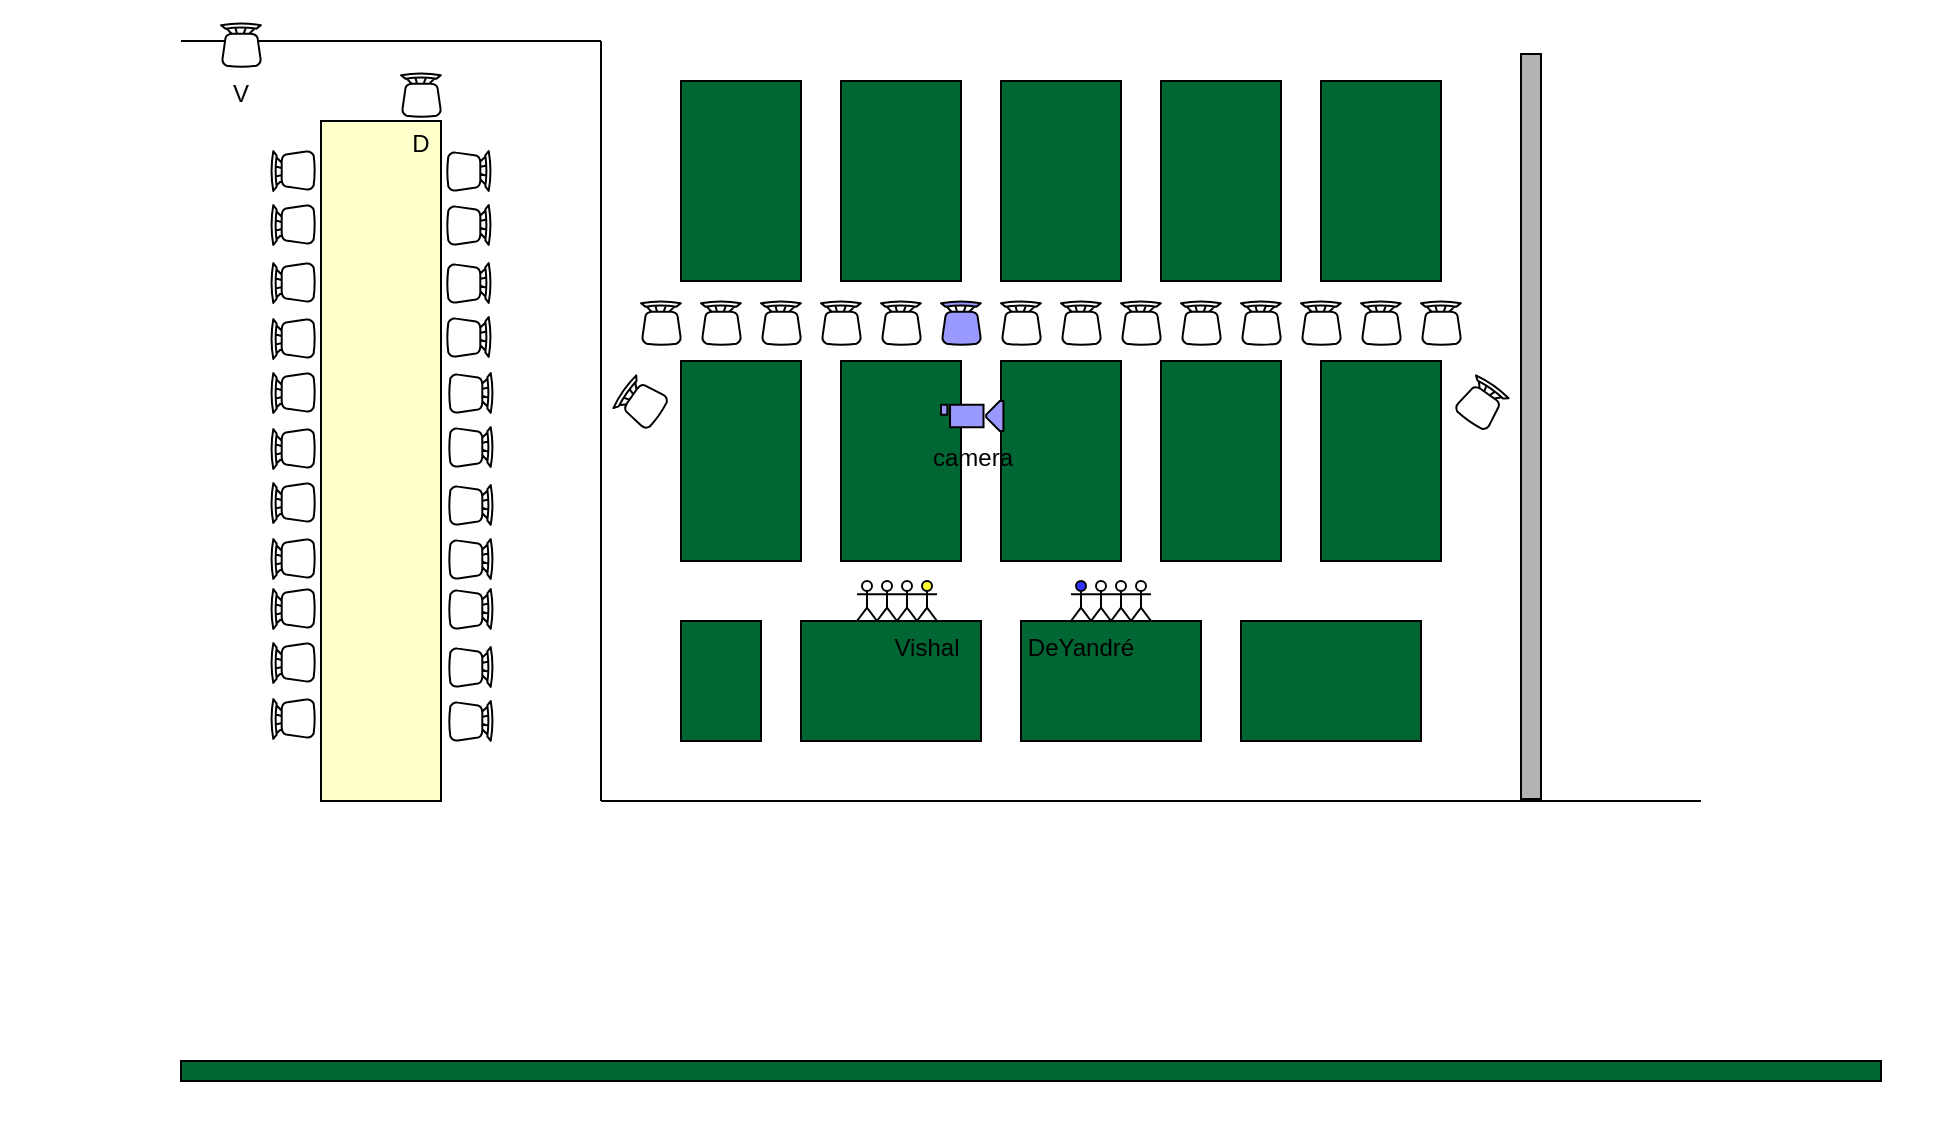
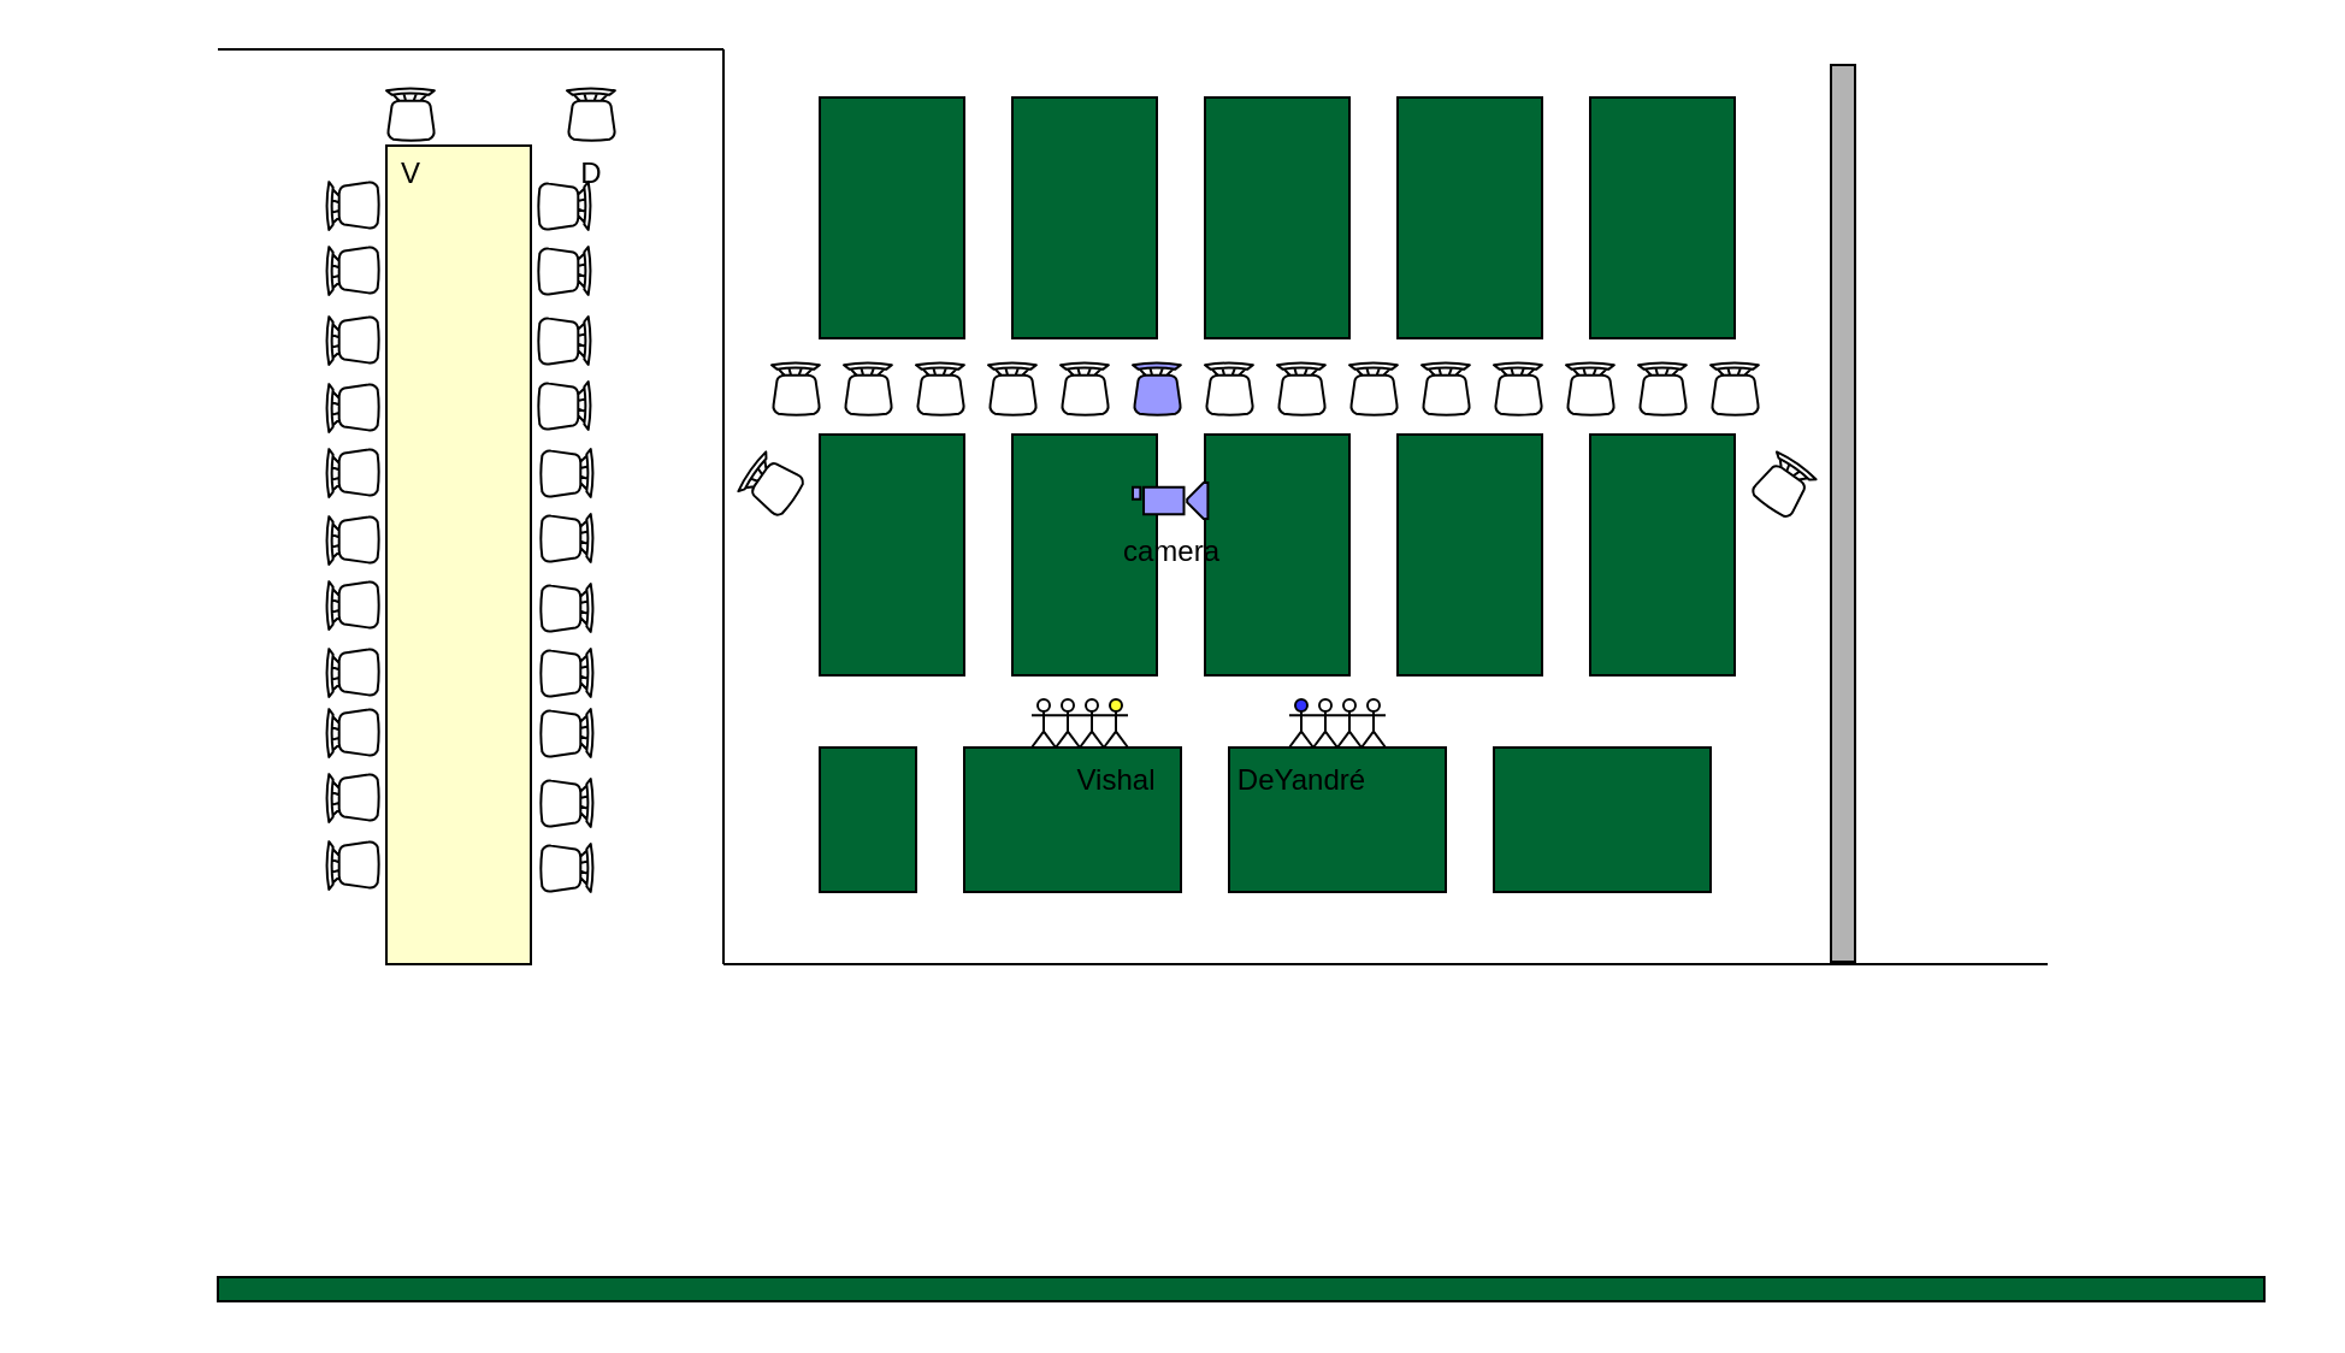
  <mxCell id="0" />
  <mxCell id="1" parent="0" />
  <mxCell id="2" value="" style="endArrow=none;html=1;" parent="1" edge="1"><mxGeometry width="50" height="50" relative="1" as="geometry"><mxPoint x="300" y="400" as="sourcePoint" /><mxPoint x="850" y="400" as="targetPoint" /></mxGeometry></mxCell>
  <mxCell id="3" value="" style="whiteSpace=wrap;html=1;fillColor=#006633;" parent="1" vertex="1"><mxGeometry x="620" y="310" width="90" height="60" as="geometry" /></mxCell>
  <mxCell id="4" value="" style="whiteSpace=wrap;html=1;fillColor=#006633;" parent="1" vertex="1"><mxGeometry x="510" y="310" width="90" height="60" as="geometry" /></mxCell>
  <mxCell id="5" value="" style="whiteSpace=wrap;html=1;fillColor=#006633;" parent="1" vertex="1"><mxGeometry x="400" y="310" width="90" height="60" as="geometry" /></mxCell>
  <mxCell id="6" value="" style="whiteSpace=wrap;html=1;rotation=-90;fillColor=#006633;" parent="1" vertex="1"><mxGeometry x="640" y="200" width="100" height="60" as="geometry" /></mxCell>
  <mxCell id="7" value="" style="whiteSpace=wrap;html=1;rotation=-90;fillColor=#006633;" parent="1" vertex="1"><mxGeometry x="560" y="200" width="100" height="60" as="geometry" /></mxCell>
  <mxCell id="8" value="" style="whiteSpace=wrap;html=1;rotation=-90;fillColor=#006633;" parent="1" vertex="1"><mxGeometry x="480" y="200" width="100" height="60" as="geometry" /></mxCell>
  <mxCell id="9" value="" style="whiteSpace=wrap;html=1;rotation=-90;fillColor=#006633;" parent="1" vertex="1"><mxGeometry x="400" y="200" width="100" height="60" as="geometry" /></mxCell>
  <mxCell id="10" value="" style="whiteSpace=wrap;html=1;rotation=-90;fillColor=#006633;" parent="1" vertex="1"><mxGeometry x="320" y="200" width="100" height="60" as="geometry" /></mxCell>
  <mxCell id="11" value="" style="whiteSpace=wrap;html=1;rotation=-90;fillColor=#006633;" parent="1" vertex="1"><mxGeometry x="640" y="60" width="100" height="60" as="geometry" /></mxCell>
  <mxCell id="12" value="" style="whiteSpace=wrap;html=1;rotation=-90;fillColor=#006633;" parent="1" vertex="1"><mxGeometry x="560" y="60" width="100" height="60" as="geometry" /></mxCell>
  <mxCell id="13" value="" style="whiteSpace=wrap;html=1;rotation=-90;fillColor=#006633;" parent="1" vertex="1"><mxGeometry x="480" y="60" width="100" height="60" as="geometry" /></mxCell>
  <mxCell id="14" value="" style="whiteSpace=wrap;html=1;rotation=-90;fillColor=#006633;" parent="1" vertex="1"><mxGeometry x="400" y="60" width="100" height="60" as="geometry" /></mxCell>
  <mxCell id="15" value="" style="whiteSpace=wrap;html=1;rotation=-90;fillColor=#006633;" parent="1" vertex="1"><mxGeometry x="320" y="60" width="100" height="60" as="geometry" /></mxCell>
  <mxCell id="16" value="" style="whiteSpace=wrap;html=1;fillColor=#006633;" parent="1" vertex="1"><mxGeometry x="340" y="310" width="40" height="60" as="geometry" /></mxCell>
  <mxCell id="17" value="" style="endArrow=none;html=1;" parent="1" edge="1"><mxGeometry width="50" height="50" relative="1" as="geometry"><mxPoint x="300" y="20" as="sourcePoint" /><mxPoint x="300" y="400" as="targetPoint" /></mxGeometry></mxCell>
  <mxCell id="18" value="" style="endArrow=none;html=1;" parent="1" edge="1"><mxGeometry width="50" height="50" relative="1" as="geometry"><mxPoint y="20" as="sourcePoint" x="90" /><mxPoint x="300" y="20" as="targetPoint" /></mxGeometry></mxCell>
  <mxCell id="19" value="" style="verticalLabelPosition=bottom;html=1;verticalAlign=top;align=center;shape=mxgraph.floorplan.chair;" parent="1" vertex="1"><mxGeometry x="350" y="150" width="20" height="22" as="geometry" /></mxCell>
  <mxCell id="20" value="" style="verticalLabelPosition=bottom;html=1;verticalAlign=top;align=center;shape=mxgraph.floorplan.chair;" parent="1" vertex="1"><mxGeometry x="380" y="150" width="20" height="22" as="geometry" /></mxCell>
  <mxCell id="21" value="" style="verticalLabelPosition=bottom;html=1;verticalAlign=top;align=center;shape=mxgraph.floorplan.chair;" parent="1" vertex="1"><mxGeometry x="410" y="150" width="20" height="22" as="geometry" /></mxCell>
  <mxCell id="22" value="" style="verticalLabelPosition=bottom;html=1;verticalAlign=top;align=center;shape=mxgraph.floorplan.chair;" parent="1" vertex="1"><mxGeometry x="440" y="150" width="20" height="22" as="geometry" /></mxCell>
  <mxCell id="23" value="" style="verticalLabelPosition=bottom;html=1;verticalAlign=top;align=center;shape=mxgraph.floorplan.chair;fillColor=#9999FF;" parent="1" vertex="1"><mxGeometry x="470" y="150" width="20" height="22" as="geometry" /></mxCell>
  <mxCell id="24" value="" style="verticalLabelPosition=bottom;html=1;verticalAlign=top;align=center;shape=mxgraph.floorplan.chair;" parent="1" vertex="1"><mxGeometry x="500" y="150" width="20" height="22" as="geometry" /></mxCell>
  <mxCell id="25" value="" style="verticalLabelPosition=bottom;html=1;verticalAlign=top;align=center;shape=mxgraph.floorplan.chair;" parent="1" vertex="1"><mxGeometry x="530" y="150" width="20" height="22" as="geometry" /></mxCell>
  <mxCell id="26" value="" style="verticalLabelPosition=bottom;html=1;verticalAlign=top;align=center;shape=mxgraph.floorplan.chair;" parent="1" vertex="1"><mxGeometry x="560" y="150" width="20" height="22" as="geometry" /></mxCell>
  <mxCell id="27" value="" style="verticalLabelPosition=bottom;html=1;verticalAlign=top;align=center;shape=mxgraph.floorplan.chair;" parent="1" vertex="1"><mxGeometry x="590" y="150" width="20" height="22" as="geometry" /></mxCell>
  <mxCell id="28" value="" style="verticalLabelPosition=bottom;html=1;verticalAlign=top;align=center;shape=mxgraph.floorplan.chair;" parent="1" vertex="1"><mxGeometry x="620" y="150" width="20" height="22" as="geometry" /></mxCell>
  <mxCell id="29" value="" style="verticalLabelPosition=bottom;html=1;verticalAlign=top;align=center;shape=mxgraph.floorplan.chair;" parent="1" vertex="1"><mxGeometry x="650" y="150" width="20" height="22" as="geometry" /></mxCell>
  <mxCell id="30" value="" style="verticalLabelPosition=bottom;html=1;verticalAlign=top;align=center;shape=mxgraph.floorplan.chair;" parent="1" vertex="1"><mxGeometry x="680" y="150" width="20" height="22" as="geometry" /></mxCell>
  <mxCell id="31" value="" style="verticalLabelPosition=bottom;html=1;verticalAlign=top;align=center;shape=mxgraph.floorplan.chair;" parent="1" vertex="1"><mxGeometry x="710" y="150" width="20" height="22" as="geometry" /></mxCell>
  <mxCell id="32" value="" style="verticalLabelPosition=bottom;html=1;verticalAlign=top;align=center;shape=mxgraph.floorplan.chair;" parent="1" vertex="1"><mxGeometry x="320" y="150" width="20" height="22" as="geometry" /></mxCell>
  <mxCell id="33" value="" style="verticalLabelPosition=bottom;html=1;verticalAlign=top;align=center;shape=mxgraph.floorplan.chair;rotation=-55;" parent="1" vertex="1"><mxGeometry x="310" y="190" width="20" height="22" as="geometry" /></mxCell>
  <mxCell id="34" value="" style="verticalLabelPosition=bottom;html=1;verticalAlign=top;align=center;shape=mxgraph.floorplan.chair;rotation=35;" parent="1" vertex="1"><mxGeometry x="730" y="190" width="20" height="22" as="geometry" /></mxCell>
  <mxCell id="35" value="camera" style="pointerEvents=1;shadow=0;dashed=0;html=1;labelPosition=center;verticalLabelPosition=bottom;verticalAlign=top;outlineConnect=0;align=center;shape=mxgraph.office.devices.video_camera;fillColor=#9999FF;" parent="1" vertex="1"><mxGeometry x="470" y="200" width="31.2" height="15" as="geometry" /></mxCell>
  <mxCell id="36" value="Vishal&lt;br&gt;" style="shape=umlActor;verticalLabelPosition=bottom;verticalAlign=top;html=1;outlineConnect=0;fillColor=#FFFF33;" parent="1" vertex="1"><mxGeometry x="458" y="290" width="10" height="20" as="geometry" /></mxCell>
  <mxCell id="37" value="DeYandré" style="shape=umlActor;verticalLabelPosition=bottom;verticalAlign=top;html=1;outlineConnect=0;fillColor=#3333FF;" parent="1" vertex="1"><mxGeometry x="535" y="290" width="10" height="20" as="geometry" /></mxCell>
  <mxCell id="38" value="" style="shape=umlActor;verticalLabelPosition=bottom;verticalAlign=top;html=1;fillColor=#FFFFFF;" parent="1" vertex="1"><mxGeometry x="438" y="290" width="10" height="20" as="geometry" /></mxCell>
  <mxCell id="39" value="" style="shape=umlActor;verticalLabelPosition=bottom;verticalAlign=top;html=1;fillColor=#FFFFFF;" parent="1" vertex="1"><mxGeometry x="448" y="290" width="10" height="20" as="geometry" /></mxCell>
  <mxCell id="40" value="" style="shape=umlActor;verticalLabelPosition=bottom;verticalAlign=top;html=1;fillColor=#FFFFFF;" parent="1" vertex="1"><mxGeometry x="545" y="290" width="10" height="20" as="geometry" /></mxCell>
  <mxCell id="41" value="" style="shape=umlActor;verticalLabelPosition=bottom;verticalAlign=top;html=1;fillColor=#FFFFFF;" parent="1" vertex="1"><mxGeometry x="555" y="290" width="10" height="20" as="geometry" /></mxCell>
  <mxCell id="42" value="" style="endArrow=none;html=1;" parent="1" edge="1"><mxGeometry width="50" height="50" relative="1" as="geometry"><mxPoint y="530" as="sourcePoint" x="90" /><mxPoint x="940" y="530" as="targetPoint" /></mxGeometry></mxCell>
  <mxCell id="43" value="" style="whiteSpace=wrap;html=1;rotation=-90;fillColor=#FFFFCC;" parent="1" vertex="1"><mxGeometry x="20" y="200" width="340" height="60" as="geometry" /></mxCell>
- <mxCell id="44" value="V" style="verticalLabelPosition=bottom;html=1;verticalAlign=top;align=center;shape=mxgraph.floorplan.chair;" parent="1" vertex="1"><mxGeometry x="110" y="11" width="20" height="22" as="geometry" /></mxCell>
- <mxCell id="45" value="D" style="verticalLabelPosition=bottom;html=1;verticalAlign=top;align=center;shape=mxgraph.floorplan.chair;" parent="1" vertex="1"><mxGeometry x="200" y="36" width="20" height="22" as="geometry" /></mxCell>
+ <mxCell id="44" value="V" style="verticalLabelPosition=bottom;html=1;verticalAlign=top;align=center;shape=mxgraph.floorplan.chair;" parent="1" vertex="1"><mxGeometry x="160" y="36" width="20" height="22" as="geometry" /></mxCell>
+ <mxCell id="45" value="D" style="verticalLabelPosition=bottom;html=1;verticalAlign=top;align=center;shape=mxgraph.floorplan.chair;" parent="1" vertex="1"><mxGeometry x="235" y="36" width="20" height="22" as="geometry" /></mxCell>
  <mxCell id="46" value="" style="verticalLabelPosition=bottom;html=1;verticalAlign=top;align=center;shape=mxgraph.floorplan.chair;rotation=-90;" parent="1" vertex="1"><mxGeometry x="136" y="74" width="20" height="22" as="geometry" /></mxCell>
  <mxCell id="47" value="" style="verticalLabelPosition=bottom;html=1;verticalAlign=top;align=center;shape=mxgraph.floorplan.chair;rotation=-90;" parent="1" vertex="1"><mxGeometry x="136" y="101" width="20" height="22" as="geometry" /></mxCell>
  <mxCell id="48" value="" style="verticalLabelPosition=bottom;html=1;verticalAlign=top;align=center;shape=mxgraph.floorplan.chair;rotation=-90;" parent="1" vertex="1"><mxGeometry x="136" y="130" width="20" height="22" as="geometry" /></mxCell>
  <mxCell id="49" value="" style="verticalLabelPosition=bottom;html=1;verticalAlign=top;align=center;shape=mxgraph.floorplan.chair;rotation=-90;" parent="1" vertex="1"><mxGeometry x="136" y="158" width="20" height="22" as="geometry" /></mxCell>
  <mxCell id="50" value="" style="verticalLabelPosition=bottom;html=1;verticalAlign=top;align=center;shape=mxgraph.floorplan.chair;rotation=-90;" parent="1" vertex="1"><mxGeometry x="136" y="185" width="20" height="22" as="geometry" /></mxCell>
  <mxCell id="51" value="" style="verticalLabelPosition=bottom;html=1;verticalAlign=top;align=center;shape=mxgraph.floorplan.chair;rotation=-90;" parent="1" vertex="1"><mxGeometry x="136" y="213" width="20" height="22" as="geometry" /></mxCell>
  <mxCell id="52" value="" style="verticalLabelPosition=bottom;html=1;verticalAlign=top;align=center;shape=mxgraph.floorplan.chair;rotation=-90;" parent="1" vertex="1"><mxGeometry x="136" y="240" width="20" height="22" as="geometry" /></mxCell>
  <mxCell id="53" value="" style="verticalLabelPosition=bottom;html=1;verticalAlign=top;align=center;shape=mxgraph.floorplan.chair;rotation=-90;" parent="1" vertex="1"><mxGeometry x="136" y="268" width="20" height="22" as="geometry" /></mxCell>
  <mxCell id="54" value="" style="verticalLabelPosition=bottom;html=1;verticalAlign=top;align=center;shape=mxgraph.floorplan.chair;rotation=-90;" parent="1" vertex="1"><mxGeometry x="136" y="293" width="20" height="22" as="geometry" /></mxCell>
  <mxCell id="55" value="" style="verticalLabelPosition=bottom;html=1;verticalAlign=top;align=center;shape=mxgraph.floorplan.chair;rotation=-90;" parent="1" vertex="1"><mxGeometry x="136" y="348" width="20" height="22" as="geometry" /></mxCell>
  <mxCell id="56" value="" style="verticalLabelPosition=bottom;html=1;verticalAlign=top;align=center;shape=mxgraph.floorplan.chair;rotation=-90;" parent="1" vertex="1"><mxGeometry x="136" y="320" width="20" height="22" as="geometry" /></mxCell>
  <mxCell id="57" value="" style="verticalLabelPosition=bottom;html=1;verticalAlign=top;align=center;shape=mxgraph.floorplan.chair;rotation=90;" parent="1" vertex="1"><mxGeometry x="224" y="74" width="20" height="22" as="geometry" /></mxCell>
  <mxCell id="58" value="" style="verticalLabelPosition=bottom;html=1;verticalAlign=top;align=center;shape=mxgraph.floorplan.chair;rotation=90;" parent="1" vertex="1"><mxGeometry x="224" y="101" width="20" height="22" as="geometry" /></mxCell>
  <mxCell id="59" value="" style="verticalLabelPosition=bottom;html=1;verticalAlign=top;align=center;shape=mxgraph.floorplan.chair;rotation=90;" parent="1" vertex="1"><mxGeometry x="224" y="130" width="20" height="22" as="geometry" /></mxCell>
  <mxCell id="60" value="" style="verticalLabelPosition=bottom;html=1;verticalAlign=top;align=center;shape=mxgraph.floorplan.chair;rotation=90;" parent="1" vertex="1"><mxGeometry x="224" y="157" width="20" height="22" as="geometry" /></mxCell>
  <mxCell id="61" value="" style="verticalLabelPosition=bottom;html=1;verticalAlign=top;align=center;shape=mxgraph.floorplan.chair;rotation=90;" parent="1" vertex="1"><mxGeometry x="225" y="185" width="20" height="22" as="geometry" /></mxCell>
  <mxCell id="62" value="" style="verticalLabelPosition=bottom;html=1;verticalAlign=top;align=center;shape=mxgraph.floorplan.chair;rotation=90;" parent="1" vertex="1"><mxGeometry x="225" y="212" width="20" height="22" as="geometry" /></mxCell>
  <mxCell id="63" value="" style="verticalLabelPosition=bottom;html=1;verticalAlign=top;align=center;shape=mxgraph.floorplan.chair;rotation=90;" parent="1" vertex="1"><mxGeometry x="225" y="241" width="20" height="22" as="geometry" /></mxCell>
  <mxCell id="64" value="" style="verticalLabelPosition=bottom;html=1;verticalAlign=top;align=center;shape=mxgraph.floorplan.chair;rotation=90;" parent="1" vertex="1"><mxGeometry x="225" y="268" width="20" height="22" as="geometry" /></mxCell>
  <mxCell id="65" value="" style="verticalLabelPosition=bottom;html=1;verticalAlign=top;align=center;shape=mxgraph.floorplan.chair;rotation=90;" parent="1" vertex="1"><mxGeometry x="225" y="293" width="20" height="22" as="geometry" /></mxCell>
  <mxCell id="66" value="" style="verticalLabelPosition=bottom;html=1;verticalAlign=top;align=center;shape=mxgraph.floorplan.chair;rotation=90;" parent="1" vertex="1"><mxGeometry x="225" y="322" width="20" height="22" as="geometry" /></mxCell>
  <mxCell id="67" value="" style="verticalLabelPosition=bottom;html=1;verticalAlign=top;align=center;shape=mxgraph.floorplan.chair;rotation=90;" parent="1" vertex="1"><mxGeometry x="225" y="349" width="20" height="22" as="geometry" /></mxCell>
  <mxCell id="68" value="" style="whiteSpace=wrap;html=1;rotation=-90;fillColor=#B3B3B3;" parent="1" vertex="1"><mxGeometry x="578.75" y="207.75" width="372.5" height="10" as="geometry" /></mxCell>
  <mxCell id="69" value="" style="whiteSpace=wrap;html=1;fillColor=#006633;" parent="1" vertex="1"><mxGeometry y="530" width="850" height="10" as="geometry" x="90" /></mxCell>
  <mxCell id="70" value="" style="shape=umlActor;verticalLabelPosition=bottom;verticalAlign=top;html=1;fillColor=#FFFFFF;" parent="1" vertex="1"><mxGeometry x="565" y="290" width="10" height="20" as="geometry" /></mxCell>
  <mxCell id="71" value="" style="shape=umlActor;verticalLabelPosition=bottom;verticalAlign=top;html=1;fillColor=#FFFFFF;" parent="1" vertex="1"><mxGeometry x="428" y="290" width="10" height="20" as="geometry" /></mxCell>
